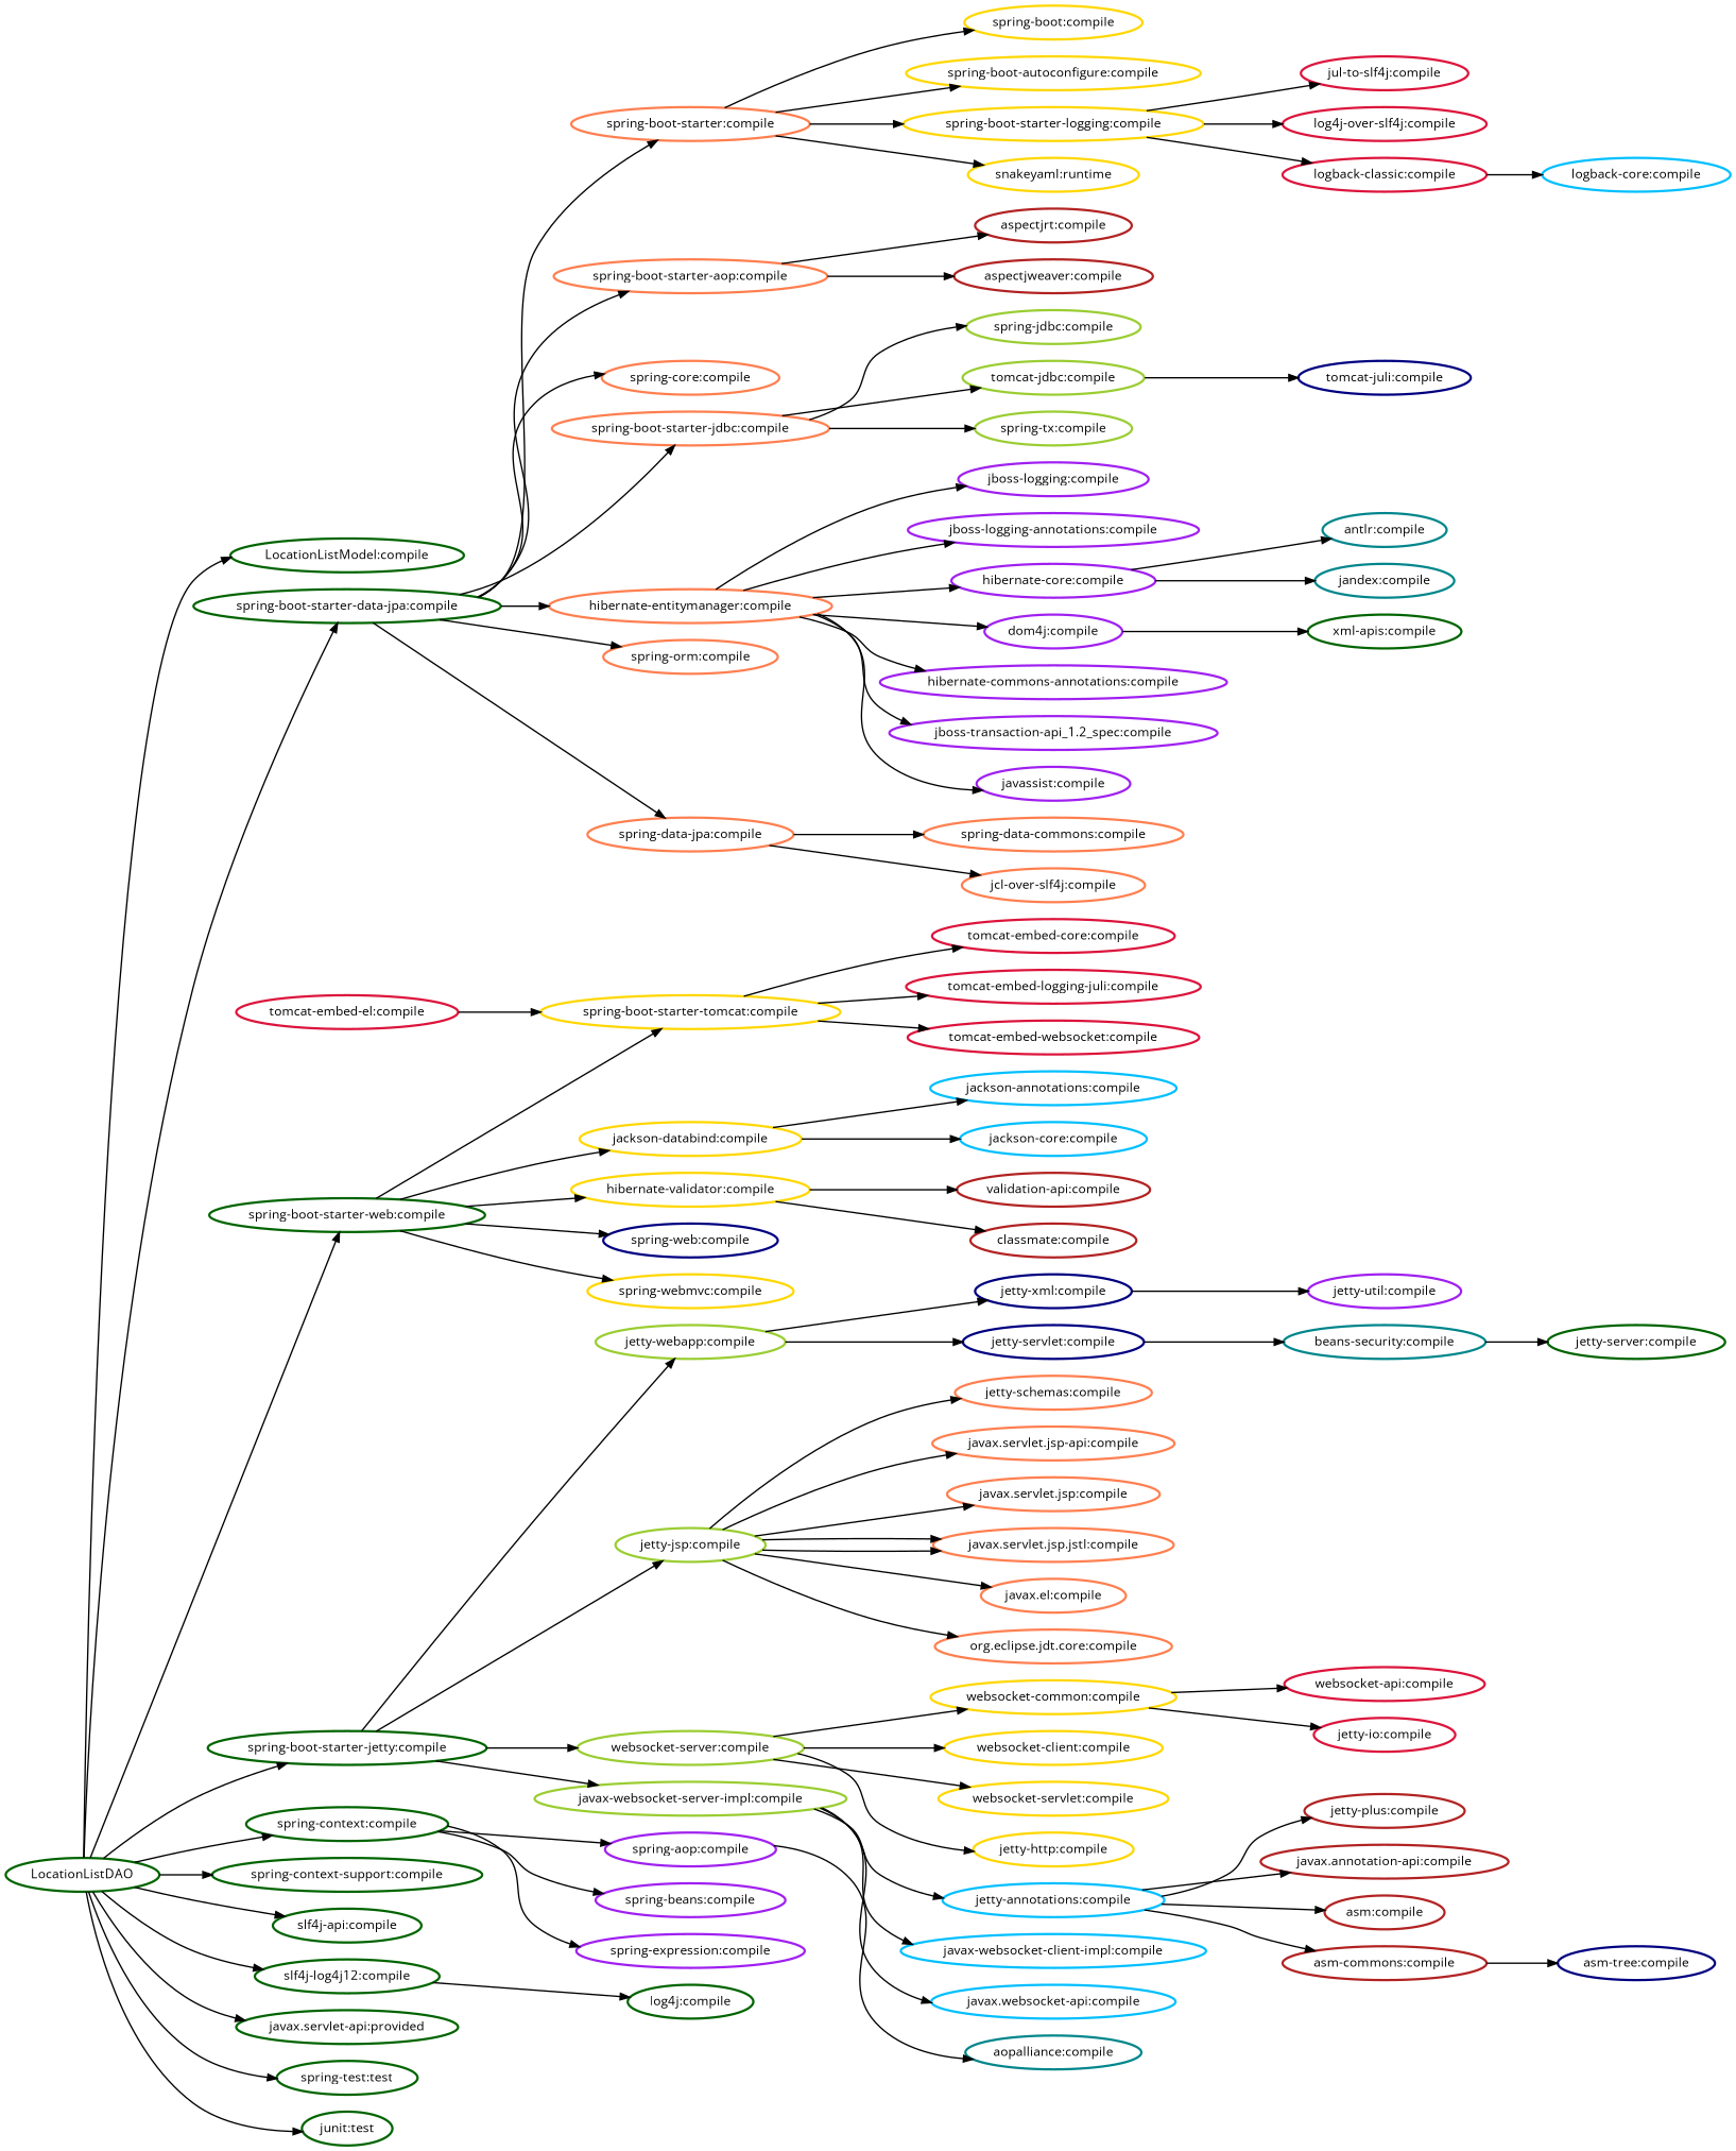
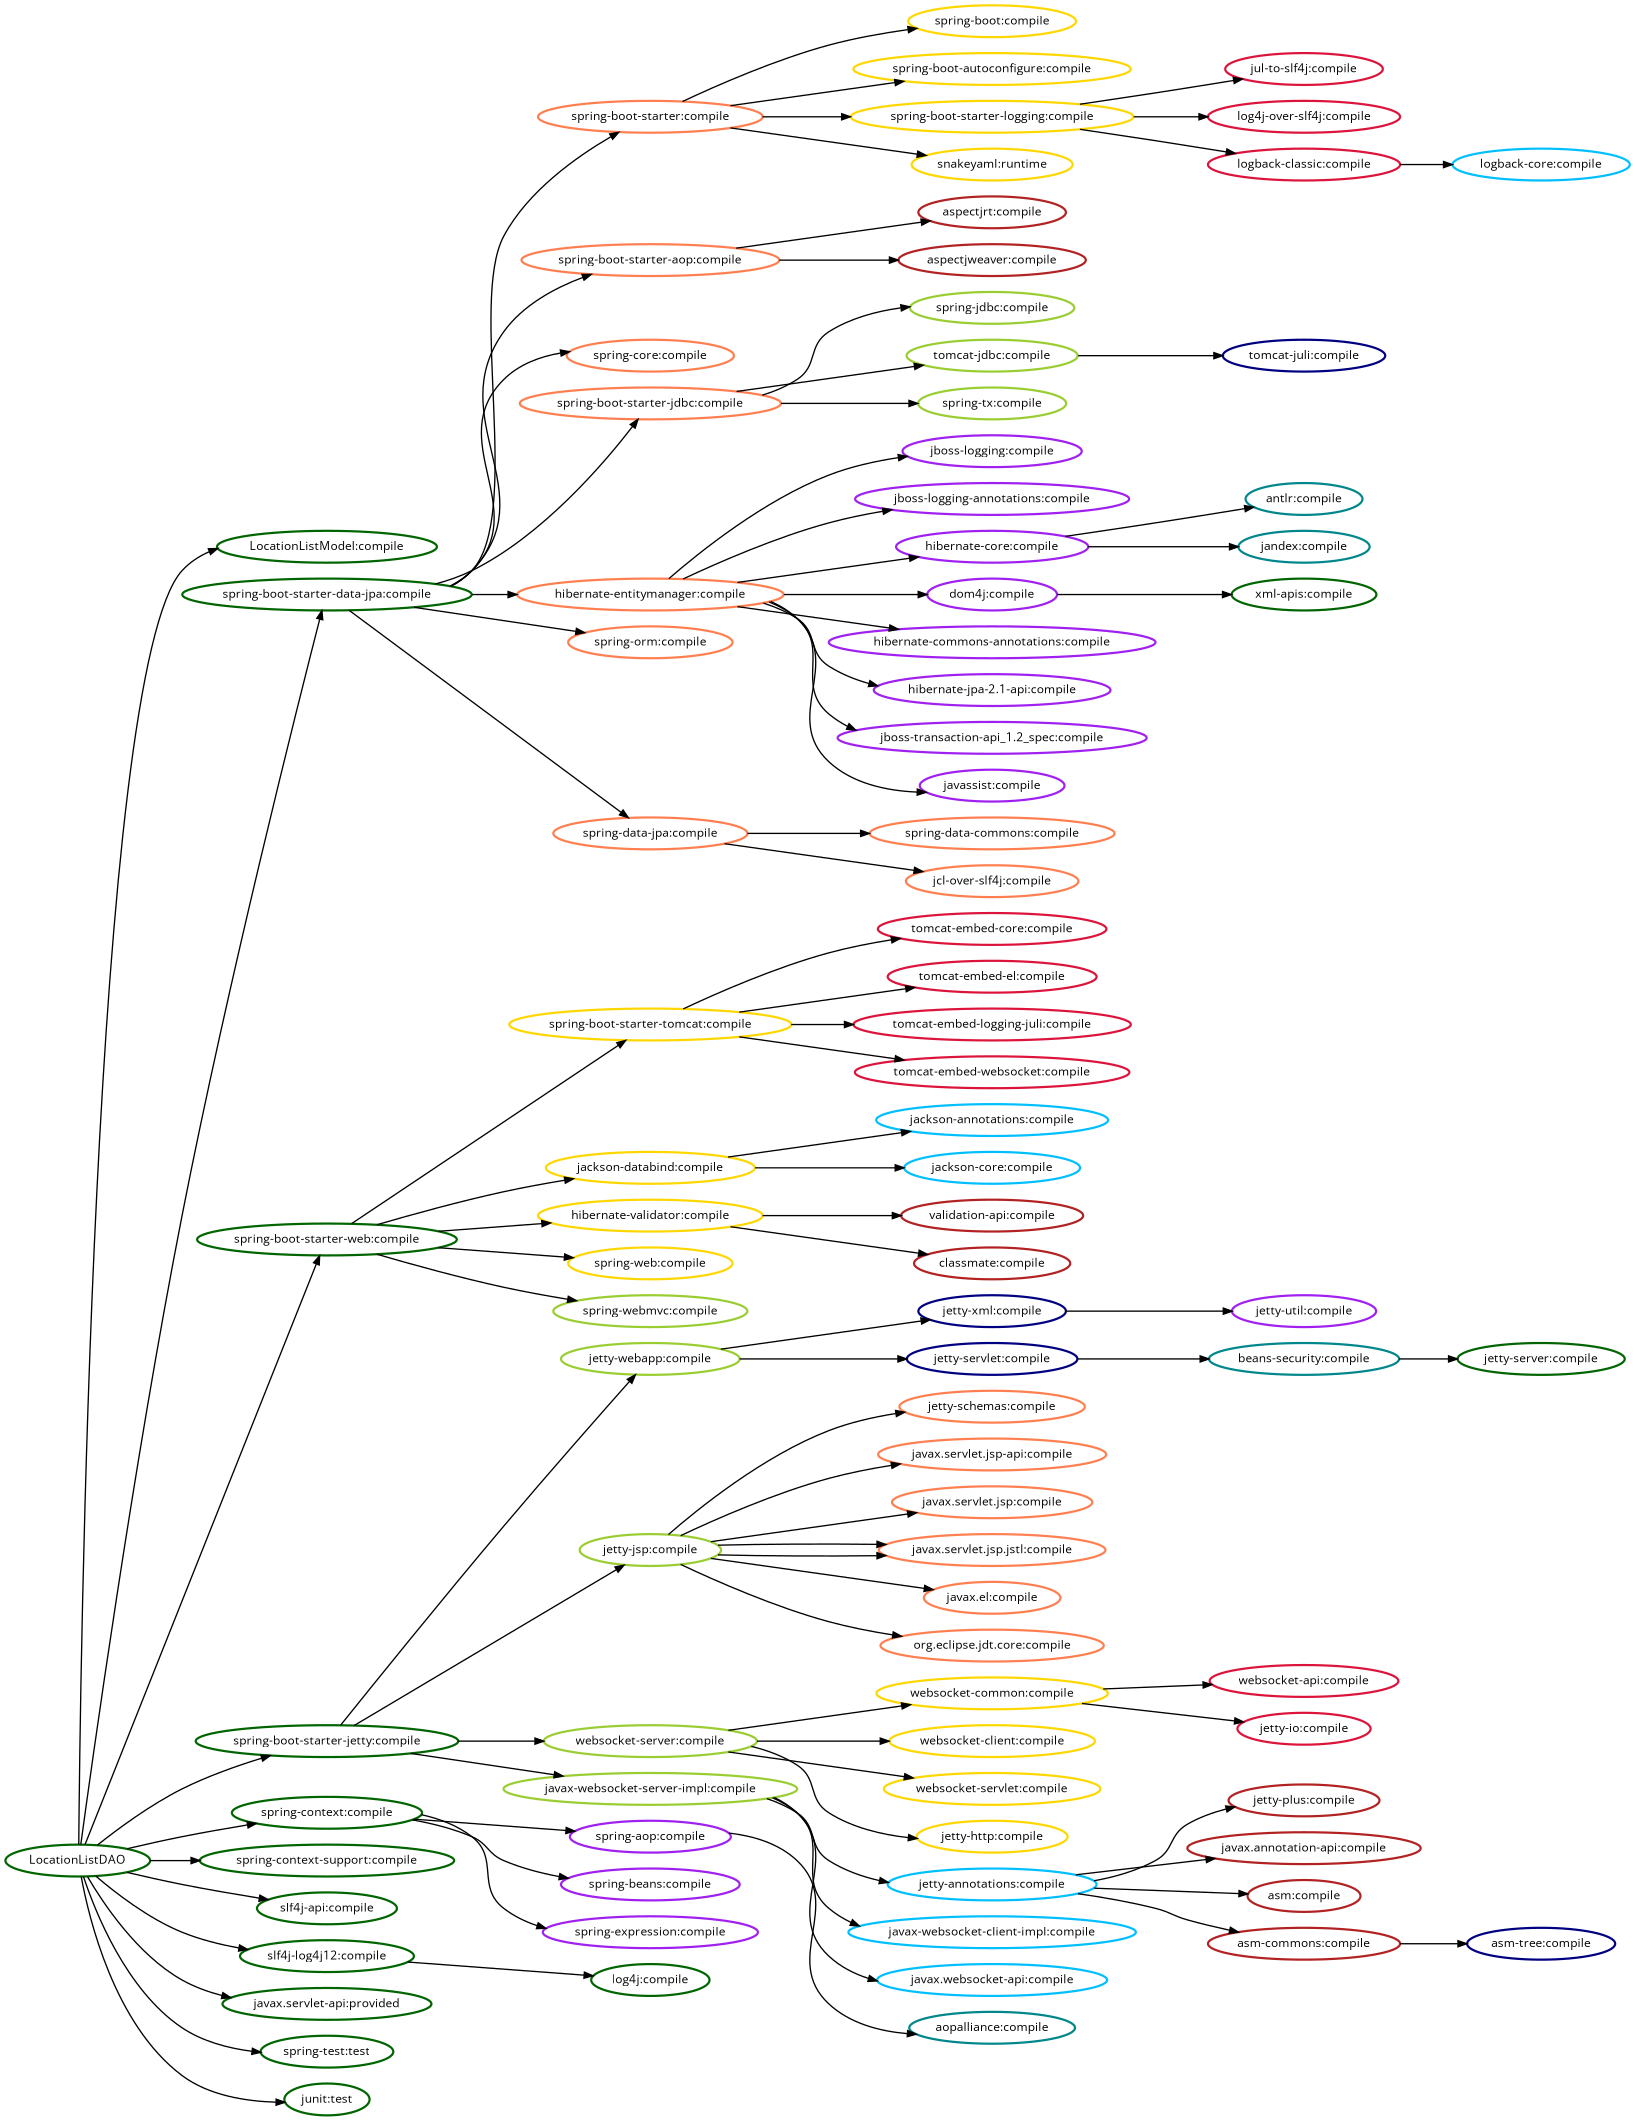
  digraph {
    fontname="Open Sans"
    rankdir=LR
    node [color=darkgreen fontname="Open Sans" penwidth=2.5]
    edge [arrowsize=1.0 fontname="Open Sans" penwidth=1.5]
    LocationListDAO
    "LocationListModel:compile"
    "spring-boot-starter-data-jpa:compile"
    "spring-boot-starter-web:compile"
    "spring-boot-starter-jetty:compile"
    "spring-context:compile"
    "spring-context-support:compile"
    "slf4j-api:compile"
    "slf4j-log4j12:compile"
    "javax.servlet-api:provided"
    "spring-test:test"
    "junit:test"
    "spring-boot-starter:compile" [color=coral]
    "spring-boot-starter-aop:compile" [color=coral]
    "spring-core:compile" [color=coral]
    "spring-boot-starter-jdbc:compile" [color=coral]
    "hibernate-entitymanager:compile" [color=coral]
    "spring-orm:compile" [color=coral]
    "spring-data-jpa:compile" [color=coral]
    "spring-boot-starter-tomcat:compile" [color=gold]
    "jackson-databind:compile" [color=gold]
    "hibernate-validator:compile" [color=gold]
-   "spring-web:compile" [color=navy]
-   "spring-webmvc:compile" [color=gold]
+   "spring-web:compile" [color=gold]
+   "spring-webmvc:compile" [color=yellowgreen]
    "jetty-webapp:compile" [color=yellowgreen]
    "jetty-jsp:compile" [color=yellowgreen]
    "websocket-server:compile" [color=yellowgreen]
    "javax-websocket-server-impl:compile" [color=yellowgreen]
    "spring-aop:compile" [color=purple]
    "spring-beans:compile" [color=purple]
    "spring-expression:compile" [color=purple]
    "log4j:compile"
    "spring-boot:compile" [color=gold]
    "spring-boot-autoconfigure:compile" [color=gold]
    "spring-boot-starter-logging:compile" [color=gold]
    "snakeyaml:runtime" [color=gold]
    "aspectjrt:compile" [color=firebrick]
    "aspectjweaver:compile" [color=firebrick]
    "spring-jdbc:compile" [color=yellowgreen]
    "tomcat-jdbc:compile" [color=yellowgreen]
    "spring-tx:compile" [color=yellowgreen]
    "jboss-logging:compile" [color=purple]
    "jboss-logging-annotations:compile" [color=purple]
    "hibernate-core:compile" [color=purple]
    "dom4j:compile" [color=purple]
    "hibernate-commons-annotations:compile" [color=purple]
+   "hibernate-jpa-2.1-api:compile" [color=purple]
    "jboss-transaction-api_1.2_spec:compile" [color=purple]
    "javassist:compile" [color=purple]
    "spring-data-commons:compile" [color=coral]
    "jcl-over-slf4j:compile" [color=coral]
    "tomcat-embed-core:compile" [color=crimson]
    "tomcat-embed-el:compile" [color=crimson]
    "tomcat-embed-logging-juli:compile" [color=crimson]
    "tomcat-embed-websocket:compile" [color=crimson]
    "jackson-annotations:compile" [color=deepskyblue]
    "jackson-core:compile" [color=deepskyblue]
    "validation-api:compile" [color=firebrick]
    "classmate:compile" [color=firebrick]
    "jetty-xml:compile" [color=navy]
    "jetty-servlet:compile" [color=navy]
    "jetty-schemas:compile" [color=coral]
    "javax.servlet.jsp-api:compile" [color=coral]
    "javax.servlet.jsp:compile" [color=coral]
    "javax.servlet.jsp.jstl:compile" [color=coral]
    "javax.el:compile" [color=coral]
    "org.eclipse.jdt.core:compile" [color=coral]
    "websocket-common:compile" [color=gold]
    "websocket-client:compile" [color=gold]
    "websocket-servlet:compile" [color=gold]
    "jetty-http:compile" [color=gold]
    "jetty-annotations:compile" [color=deepskyblue]
    "javax-websocket-client-impl:compile" [color=deepskyblue]
    "javax.websocket-api:compile" [color=deepskyblue]
    "aopalliance:compile" [color=turquoise4]
    "jul-to-slf4j:compile" [color=crimson]
    "log4j-over-slf4j:compile" [color=crimson]
    "logback-classic:compile" [color=crimson]
    "tomcat-juli:compile" [color=navy]
    "antlr:compile" [color=turquoise4]
    "jandex:compile" [color=turquoise4]
    "xml-apis:compile"
    "logback-core:compile" [color=deepskyblue]
    "jetty-util:compile" [color=purple]
    n85 [color=turquoise4 label="beans-security:compile"]
    "websocket-api:compile" [color=crimson]
    "jetty-io:compile" [color=crimson]
    "jetty-plus:compile" [color=firebrick]
    "javax.annotation-api:compile" [color=firebrick]
    "asm:compile" [color=firebrick]
    "asm-commons:compile" [color=firebrick]
    "jetty-server:compile"
    "asm-tree:compile" [color=navy]
    LocationListDAO -> "LocationListModel:compile"
    LocationListDAO -> "spring-boot-starter-data-jpa:compile"
    LocationListDAO -> "spring-boot-starter-web:compile"
    LocationListDAO -> "spring-boot-starter-jetty:compile"
    LocationListDAO -> "spring-context:compile"
    LocationListDAO -> "spring-context-support:compile"
    LocationListDAO -> "slf4j-api:compile"
    LocationListDAO -> "slf4j-log4j12:compile"
    LocationListDAO -> "javax.servlet-api:provided"
    LocationListDAO -> "spring-test:test"
    LocationListDAO -> "junit:test"
    "spring-boot-starter-data-jpa:compile" -> "spring-boot-starter:compile"
    "spring-boot-starter-data-jpa:compile" -> "spring-boot-starter-aop:compile"
    "spring-boot-starter-data-jpa:compile" -> "spring-core:compile"
    "spring-boot-starter-data-jpa:compile" -> "spring-boot-starter-jdbc:compile"
    "spring-boot-starter-data-jpa:compile" -> "hibernate-entitymanager:compile"
    "spring-boot-starter-data-jpa:compile" -> "spring-orm:compile"
    "spring-boot-starter-data-jpa:compile" -> "spring-data-jpa:compile"
    "spring-boot-starter-web:compile" -> "spring-boot-starter-tomcat:compile"
    "spring-boot-starter-web:compile" -> "jackson-databind:compile"
    "spring-boot-starter-web:compile" -> "hibernate-validator:compile"
    "spring-boot-starter-web:compile" -> "spring-web:compile"
    "spring-boot-starter-web:compile" -> "spring-webmvc:compile"
    "spring-boot-starter-jetty:compile" -> "jetty-webapp:compile"
    "spring-boot-starter-jetty:compile" -> "jetty-jsp:compile"
    "spring-boot-starter-jetty:compile" -> "websocket-server:compile"
    "spring-boot-starter-jetty:compile" -> "javax-websocket-server-impl:compile"
    "spring-context:compile" -> "spring-aop:compile"
    "spring-context:compile" -> "spring-beans:compile"
    "spring-context:compile" -> "spring-expression:compile"
    "slf4j-log4j12:compile" -> "log4j:compile"
    "spring-boot-starter:compile" -> "spring-boot:compile"
    "spring-boot-starter:compile" -> "spring-boot-autoconfigure:compile"
    "spring-boot-starter:compile" -> "spring-boot-starter-logging:compile"
    "spring-boot-starter:compile" -> "snakeyaml:runtime"
    "spring-boot-starter-aop:compile" -> "aspectjrt:compile"
    "spring-boot-starter-aop:compile" -> "aspectjweaver:compile"
    "spring-boot-starter-jdbc:compile" -> "spring-jdbc:compile"
    "spring-boot-starter-jdbc:compile" -> "tomcat-jdbc:compile"
    "spring-boot-starter-jdbc:compile" -> "spring-tx:compile"
    "hibernate-entitymanager:compile" -> "jboss-logging:compile"
    "hibernate-entitymanager:compile" -> "jboss-logging-annotations:compile"
    "hibernate-entitymanager:compile" -> "hibernate-core:compile"
    "hibernate-entitymanager:compile" -> "dom4j:compile"
    "hibernate-entitymanager:compile" -> "hibernate-commons-annotations:compile"
+   "hibernate-entitymanager:compile" -> "hibernate-jpa-2.1-api:compile"
    "hibernate-entitymanager:compile" -> "jboss-transaction-api_1.2_spec:compile"
    "hibernate-entitymanager:compile" -> "javassist:compile"
    "spring-data-jpa:compile" -> "spring-data-commons:compile"
    "spring-data-jpa:compile" -> "jcl-over-slf4j:compile"
    "spring-boot-starter-tomcat:compile" -> "tomcat-embed-core:compile"
-   "tomcat-embed-el:compile" -> "spring-boot-starter-tomcat:compile"
+   "spring-boot-starter-tomcat:compile" -> "tomcat-embed-el:compile"
    "spring-boot-starter-tomcat:compile" -> "tomcat-embed-logging-juli:compile"
    "spring-boot-starter-tomcat:compile" -> "tomcat-embed-websocket:compile"
    "jackson-databind:compile" -> "jackson-annotations:compile"
    "jackson-databind:compile" -> "jackson-core:compile"
    "hibernate-validator:compile" -> "validation-api:compile"
    "hibernate-validator:compile" -> "classmate:compile"
    "jetty-webapp:compile" -> "jetty-xml:compile"
    "jetty-webapp:compile" -> "jetty-servlet:compile"
    "jetty-jsp:compile" -> "jetty-schemas:compile"
    "jetty-jsp:compile" -> "javax.servlet.jsp-api:compile"
    "jetty-jsp:compile" -> "javax.servlet.jsp:compile"
    "jetty-jsp:compile" -> "javax.servlet.jsp.jstl:compile"
    "jetty-jsp:compile" -> "javax.servlet.jsp.jstl:compile"
    "jetty-jsp:compile" -> "javax.el:compile"
    "jetty-jsp:compile" -> "org.eclipse.jdt.core:compile"
    "websocket-server:compile" -> "websocket-common:compile"
    "websocket-server:compile" -> "websocket-client:compile"
    "websocket-server:compile" -> "websocket-servlet:compile"
    "websocket-server:compile" -> "jetty-http:compile"
    "javax-websocket-server-impl:compile" -> "jetty-annotations:compile"
    "javax-websocket-server-impl:compile" -> "javax-websocket-client-impl:compile"
    "javax-websocket-server-impl:compile" -> "javax.websocket-api:compile"
    "spring-aop:compile" -> "aopalliance:compile"
    "spring-boot-starter-logging:compile" -> "jul-to-slf4j:compile"
    "spring-boot-starter-logging:compile" -> "log4j-over-slf4j:compile"
    "spring-boot-starter-logging:compile" -> "logback-classic:compile"
    "tomcat-jdbc:compile" -> "tomcat-juli:compile"
    "hibernate-core:compile" -> "antlr:compile"
    "hibernate-core:compile" -> "jandex:compile"
    "dom4j:compile" -> "xml-apis:compile"
    "jetty-xml:compile" -> "jetty-util:compile"
    "jetty-servlet:compile" -> n85
    "websocket-common:compile" -> "websocket-api:compile"
    "websocket-common:compile" -> "jetty-io:compile"
    "jetty-annotations:compile" -> "jetty-plus:compile"
    "jetty-annotations:compile" -> "javax.annotation-api:compile"
    "jetty-annotations:compile" -> "asm:compile"
    "jetty-annotations:compile" -> "asm-commons:compile"
    "logback-classic:compile" -> "logback-core:compile"
    n85 -> "jetty-server:compile"
    "asm-commons:compile" -> "asm-tree:compile"
  }
